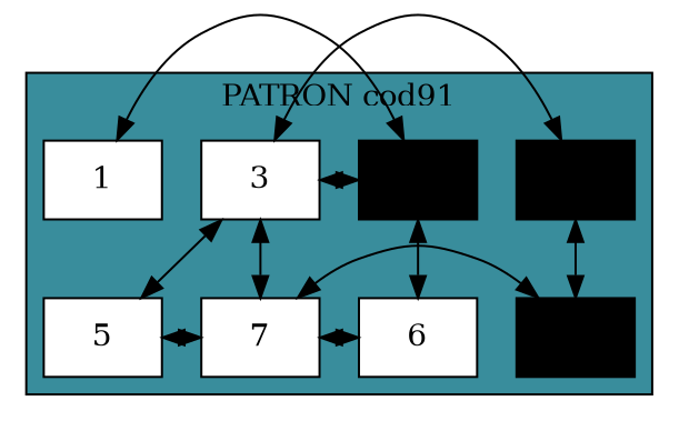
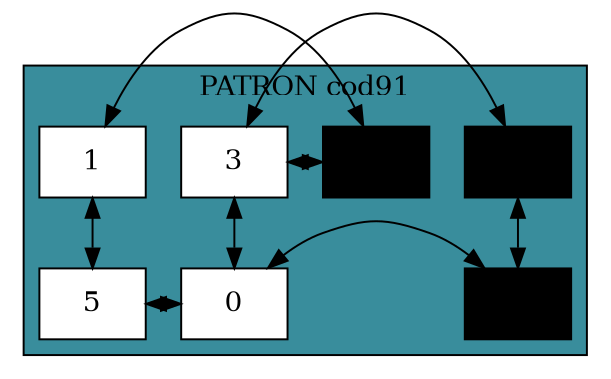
  digraph {
    node [fillcolor=white group=2 shape=box style=filled]
    edge [dir=both]
    n1 [label=1]
    n2 [fillcolor=black label=2]
    n3 [label=3]
    n4 [fillcolor=black label=4]
    n5 [label=5]
-   n6 [label=6]
-   n7 [label=7]
+   n7 [label=0]
    n8 [fillcolor=black label=8]
    subgraph cluster_1 {
      bgcolor="#398D9C"
      label="PATRON cod91"
      subgraph sub_2 {
        bgcolor="#398D9C"
        label="PATRON cod11"
        rank=same
        n1
        n2
        n3
        n4
      }
      subgraph sub_3 {
        bgcolor="#398D9C"
        label="PATRON cod11"
        rank=same
        n5
-       n6
        n7
        n8
      }
    }
    n1 -> n2
-   n3 -> n5
+   n1 -> n5
    n2 -> n3
-   n2 -> n6
    n3 -> n4
    n3 -> n7
    n4 -> n8
    n5 -> n7
-   n6 -> n7
    n7 -> n8
  }
